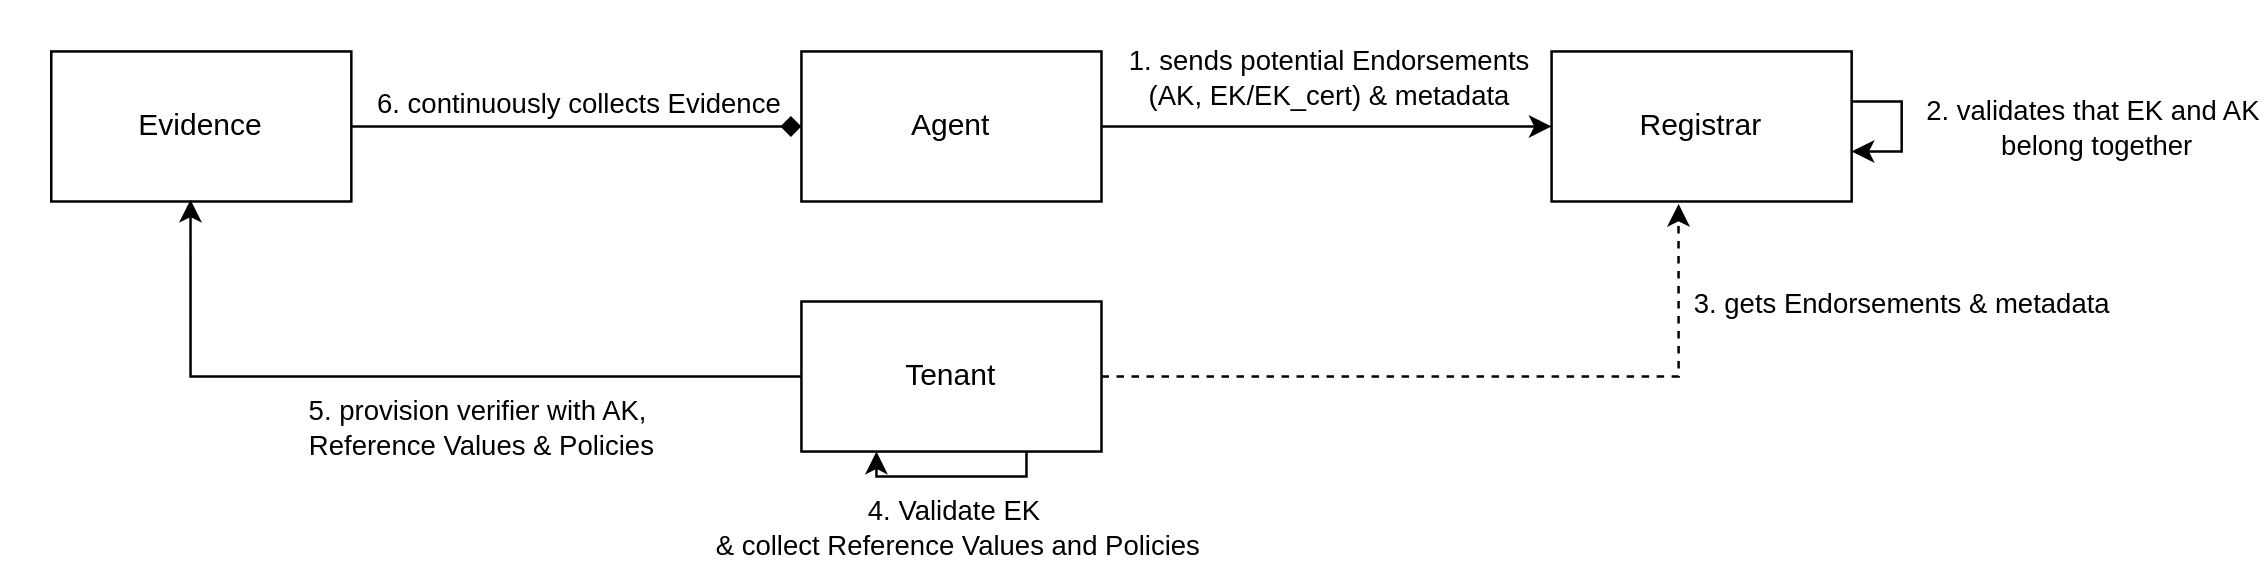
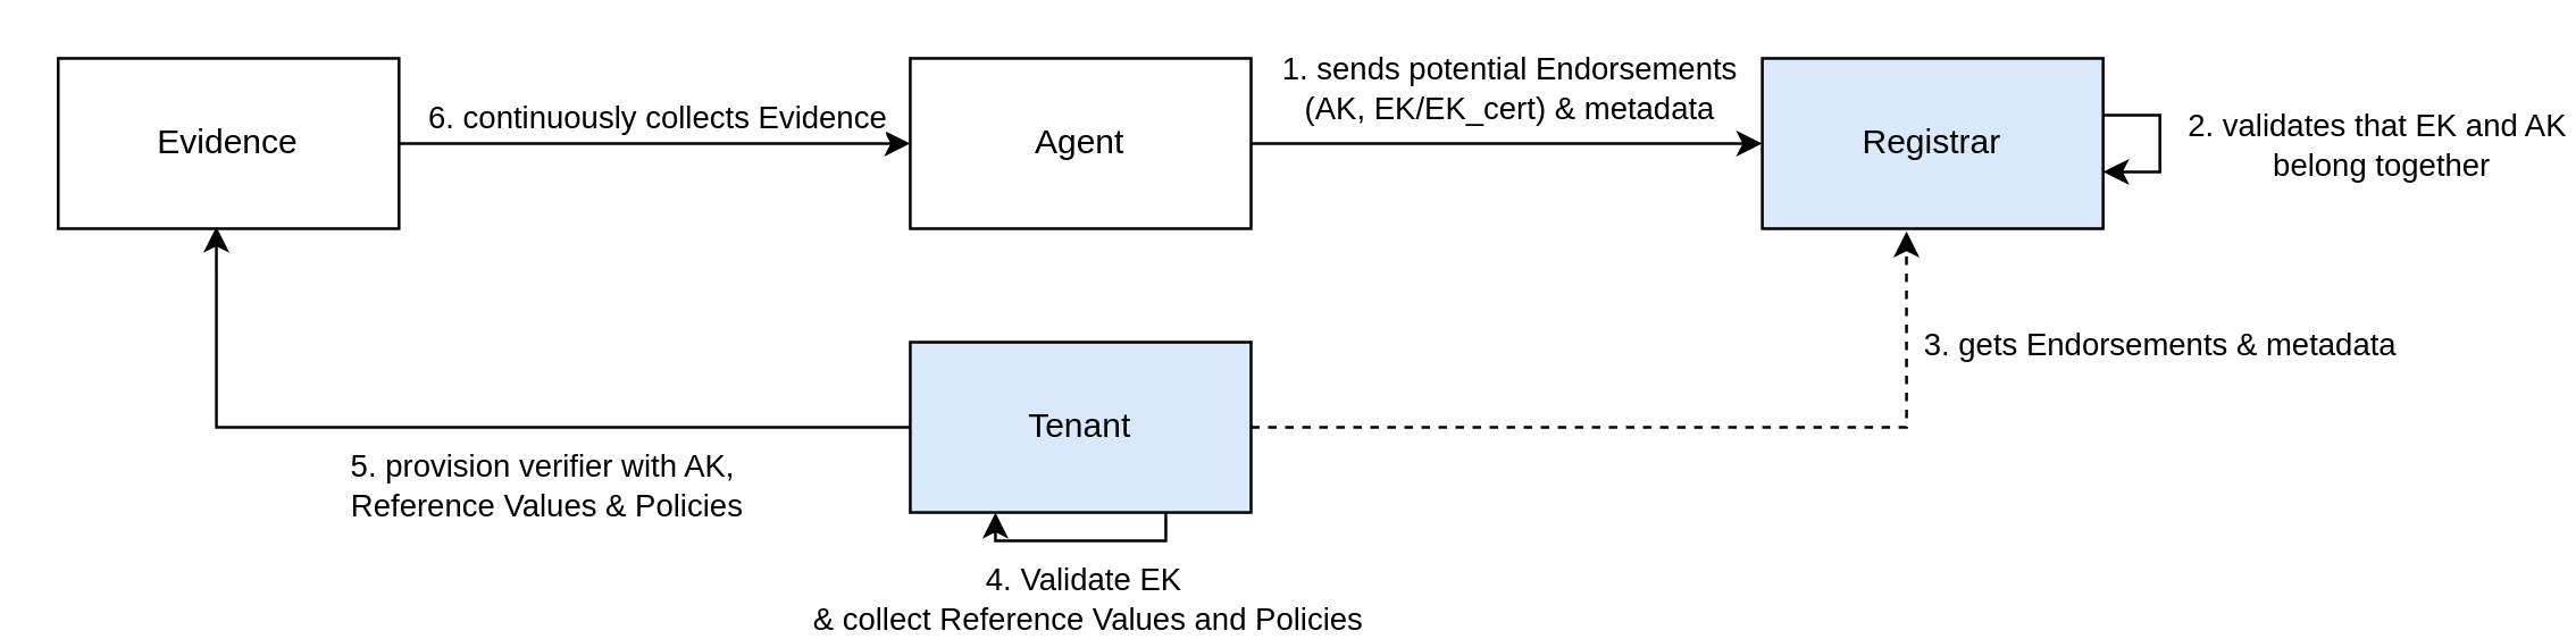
  <mxCell id="0" />
  <mxCell id="1" parent="0" />
- <mxCell id="2" style="edgeStyle=orthogonalEdgeStyle;rounded=0;orthogonalLoop=1;jettySize=auto;html=1;entryX=0;entryY=0.5;entryDx=0;entryDy=0;endArrow=diamond;" edge="1" parent="1" source="4" target="7"><mxGeometry relative="1" as="geometry" /></mxCell>
+ <mxCell id="2" style="edgeStyle=orthogonalEdgeStyle;rounded=0;orthogonalLoop=1;jettySize=auto;html=1;entryX=0;entryY=0.5;entryDx=0;entryDy=0;" edge="1" parent="1" source="4" target="7"><mxGeometry relative="1" as="geometry" /></mxCell>
  <mxCell id="3" value="6. continuously collects Evidence" style="edgeLabel;html=1;align=center;verticalAlign=middle;resizable=0;points=[];" vertex="1" connectable="0" parent="2"><mxGeometry x="-0.389" relative="1" as="geometry"><mxPoint x="35" y="-10" as="offset" /></mxGeometry></mxCell>
  <mxCell id="4" value="Evidence" style="rounded=0;whiteSpace=wrap;html=1;" vertex="1" parent="1"><mxGeometry x="20" y="20" width="120" height="60" as="geometry" /></mxCell>
  <mxCell id="5" style="edgeStyle=orthogonalEdgeStyle;rounded=0;orthogonalLoop=1;jettySize=auto;html=1;entryX=0;entryY=0.5;entryDx=0;entryDy=0;" edge="1" parent="1" source="7" target="9"><mxGeometry relative="1" as="geometry" /></mxCell>
  <mxCell id="6" value="&lt;div&gt;1. sends potential Endorsements &lt;br&gt;&lt;/div&gt;&lt;div&gt;(AK, EK/EK_cert) &amp;amp; metadata&lt;br&gt;&lt;/div&gt;" style="edgeLabel;html=1;align=center;verticalAlign=middle;resizable=0;points=[];" vertex="1" connectable="0" parent="5"><mxGeometry x="-0.077" y="-6" relative="1" as="geometry"><mxPoint x="7" y="-26" as="offset" /></mxGeometry></mxCell>
  <mxCell id="7" value="Agent" style="rounded=0;whiteSpace=wrap;html=1;" vertex="1" parent="1"><mxGeometry x="320" y="20" width="120" height="60" as="geometry" /></mxCell>
- <mxCell id="8" value="&lt;div&gt;Tenant&lt;/div&gt;" style="rounded=0;whiteSpace=wrap;html=1;" vertex="1" parent="1"><mxGeometry x="320" y="120" width="120" height="60" as="geometry" /></mxCell>
- <mxCell id="9" value="Registrar" style="rounded=0;whiteSpace=wrap;html=1;" vertex="1" parent="1"><mxGeometry x="620" y="20" width="120" height="60" as="geometry" /></mxCell>
+ <mxCell id="8" value="&lt;div&gt;Tenant&lt;/div&gt;" style="rounded=0;whiteSpace=wrap;html=1;fillColor=#dae8fc;" vertex="1" parent="1"><mxGeometry x="320" y="120" width="120" height="60" as="geometry" /></mxCell>
+ <mxCell id="9" value="Registrar" style="rounded=0;whiteSpace=wrap;html=1;fillColor=#dae8fc;" vertex="1" parent="1"><mxGeometry x="620" y="20" width="120" height="60" as="geometry" /></mxCell>
  <mxCell id="10" style="edgeStyle=orthogonalEdgeStyle;rounded=0;orthogonalLoop=1;jettySize=auto;html=1;elbow=horizontal;" edge="1" parent="1" source="9" target="9"><mxGeometry relative="1" as="geometry" /></mxCell>
  <mxCell id="11" value="&lt;div&gt;2. validates that EK and AK&amp;nbsp;&lt;/div&gt;&lt;div&gt;belong together&lt;/div&gt;" style="edgeLabel;html=1;align=center;verticalAlign=middle;resizable=0;points=[];" vertex="1" connectable="0" parent="10"><mxGeometry x="-0.159" relative="1" as="geometry"><mxPoint x="77" y="5" as="offset" /></mxGeometry></mxCell>
  <mxCell id="12" style="edgeStyle=orthogonalEdgeStyle;rounded=0;orthogonalLoop=1;jettySize=auto;html=1;entryX=0.423;entryY=1.016;entryDx=0;entryDy=0;entryPerimeter=0;dashed=1;" edge="1" parent="1" source="8" target="9"><mxGeometry relative="1" as="geometry" /></mxCell>
  <mxCell id="13" value="3. gets Endorsements &amp;amp; metadata" style="edgeLabel;html=1;align=center;verticalAlign=middle;resizable=0;points=[];" vertex="1" connectable="0" parent="12"><mxGeometry x="0.57" y="-1" relative="1" as="geometry"><mxPoint x="88" y="-25" as="offset" /></mxGeometry></mxCell>
  <mxCell id="14" style="edgeStyle=orthogonalEdgeStyle;rounded=0;orthogonalLoop=1;jettySize=auto;html=1;entryX=0.25;entryY=1;entryDx=0;entryDy=0;exitX=0.75;exitY=1;exitDx=0;exitDy=0;" edge="1" parent="1" source="8" target="8"><mxGeometry relative="1" as="geometry"><Array as="points"><mxPoint x="410" y="190" /><mxPoint x="350" y="190" /></Array></mxGeometry></mxCell>
  <mxCell id="15" value="&lt;div&gt;4. Validate EK&lt;/div&gt;&lt;div&gt;&amp;nbsp;&amp;amp; collect Reference Values and Policies&lt;br&gt;&lt;/div&gt;" style="edgeLabel;html=1;align=center;verticalAlign=middle;resizable=0;points=[];" vertex="1" connectable="0" parent="14"><mxGeometry x="0.28" relative="1" as="geometry"><mxPoint x="11" y="20" as="offset" /></mxGeometry></mxCell>
  <mxCell id="16" style="edgeStyle=orthogonalEdgeStyle;rounded=0;orthogonalLoop=1;jettySize=auto;html=1;entryX=0.464;entryY=0.988;entryDx=0;entryDy=0;entryPerimeter=0;" edge="1" parent="1" source="8" target="4"><mxGeometry relative="1" as="geometry" /></mxCell>
  <mxCell id="17" value="&lt;div&gt;5. provision verifier with AK,&amp;nbsp;&lt;/div&gt;&lt;div&gt;Reference Values &amp;amp; Policies&lt;/div&gt;" style="edgeLabel;html=1;align=center;verticalAlign=middle;resizable=0;points=[];" vertex="1" connectable="0" parent="16"><mxGeometry x="-0.232" y="-2" relative="1" as="geometry"><mxPoint x="-8" y="22" as="offset" /></mxGeometry></mxCell>
